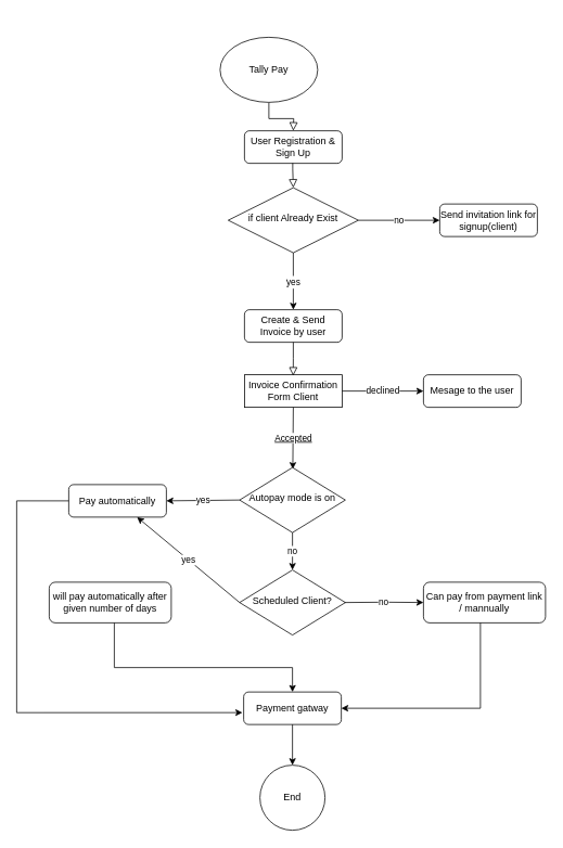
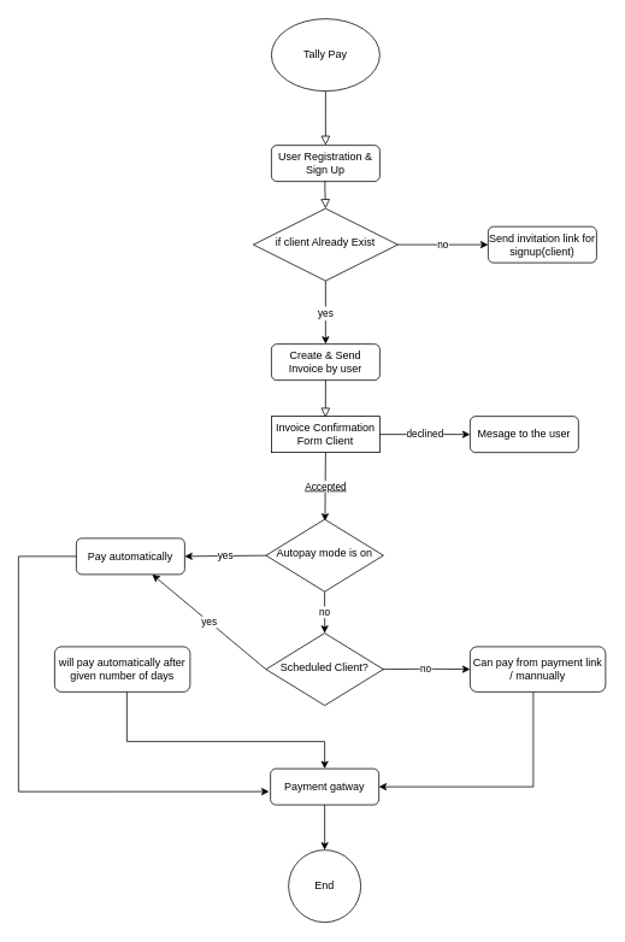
  <mxCell id="0" />
  <mxCell id="1" parent="0" />
  <mxCell id="2" value="" style="group" parent="1" vertex="1" connectable="0"><mxGeometry x="20" y="20" width="650" height="1000" as="geometry" /></mxCell>
  <mxCell id="3" value="" style="rounded=0;html=1;jettySize=auto;orthogonalLoop=1;fontSize=11;endArrow=block;endFill=0;endSize=8;strokeWidth=1;shadow=0;labelBackgroundColor=none;edgeStyle=orthogonalEdgeStyle;exitX=0.5;exitY=1;exitDx=0;exitDy=0;" parent="2" source="26" edge="1"><mxGeometry relative="1" as="geometry"><mxPoint x="340" y="90.0" as="sourcePoint" /><mxPoint x="340" y="140" as="targetPoint" /></mxGeometry></mxCell>
  <mxCell id="4" value="User Registration &amp;amp; Sign Up" style="rounded=1;whiteSpace=wrap;html=1;fontSize=12;glass=0;strokeWidth=1;shadow=0;" parent="2" vertex="1"><mxGeometry x="280" y="140" width="120" height="40" as="geometry" /></mxCell>
  <mxCell id="5" value="Send invitation link for signup(client)" style="rounded=1;whiteSpace=wrap;html=1;fontSize=12;glass=0;strokeWidth=1;shadow=0;" parent="2" vertex="1"><mxGeometry x="520" y="230" width="120" height="40" as="geometry" /></mxCell>
  <mxCell id="6" value="" style="rounded=0;html=1;jettySize=auto;orthogonalLoop=1;fontSize=11;endArrow=block;endFill=0;endSize=8;strokeWidth=1;shadow=0;labelBackgroundColor=none;edgeStyle=orthogonalEdgeStyle;exitX=0.486;exitY=0.993;exitDx=0;exitDy=0;exitPerimeter=0;entryX=0.5;entryY=0;entryDx=0;entryDy=0;" parent="2" target="7" edge="1"><mxGeometry relative="1" as="geometry"><mxPoint x="338.6" y="291.36" as="targetPoint" /><mxPoint x="339.32" y="179.72" as="sourcePoint" /><Array as="points"><mxPoint x="339" y="187" /><mxPoint x="340" y="187" /></Array></mxGeometry></mxCell>
  <mxCell id="7" value="if client Already Exist" style="rhombus;whiteSpace=wrap;html=1;shadow=0;fontFamily=Helvetica;fontSize=12;align=center;strokeWidth=1;spacing=6;spacingTop=-4;" parent="2" vertex="1"><mxGeometry x="260" y="210" width="160" height="80" as="geometry" /></mxCell>
  <mxCell id="8" value="Create &amp;amp; Send Invoice by user" style="rounded=1;whiteSpace=wrap;html=1;fontSize=12;glass=0;strokeWidth=1;shadow=0;" parent="2" vertex="1"><mxGeometry x="280" y="360" width="120" height="40" as="geometry" /></mxCell>
  <mxCell id="9" value="yes" style="endArrow=classic;html=1;rounded=0;exitX=0.5;exitY=1;exitDx=0;exitDy=0;entryX=0.5;entryY=0;entryDx=0;entryDy=0;" parent="2" source="7" target="8" edge="1"><mxGeometry relative="1" as="geometry"><mxPoint x="200" y="270" as="sourcePoint" /><mxPoint x="300" y="270" as="targetPoint" /></mxGeometry></mxCell>
  <mxCell id="10" value="yes" style="edgeLabel;resizable=0;align=center;verticalAlign=middle;horizontal=1;" parent="9" connectable="0" vertex="1"><mxGeometry relative="1" as="geometry" /></mxCell>
  <mxCell id="11" value="no" style="endArrow=classic;html=1;rounded=0;exitX=1;exitY=0.5;exitDx=0;exitDy=0;entryX=0;entryY=0.5;entryDx=0;entryDy=0;" parent="2" source="7" target="5" edge="1"><mxGeometry relative="1" as="geometry"><mxPoint x="270" y="260" as="sourcePoint" /><mxPoint x="220" y="260" as="targetPoint" /><Array as="points"><mxPoint x="470" y="250" /></Array></mxGeometry></mxCell>
  <mxCell id="12" value="Invoice Confirmation Form Client" style="whiteSpace=wrap;html=1;fontSize=12;glass=0;strokeWidth=1;shadow=0;rounded=0;" parent="2" vertex="1"><mxGeometry x="280" y="440" width="120" height="40" as="geometry" /></mxCell>
  <mxCell id="13" value="" style="rounded=0;html=1;jettySize=auto;orthogonalLoop=1;fontSize=11;endArrow=block;endFill=0;endSize=8;strokeWidth=1;shadow=0;labelBackgroundColor=none;edgeStyle=orthogonalEdgeStyle;exitX=0.5;exitY=1;exitDx=0;exitDy=0;entryX=0.499;entryY=0.029;entryDx=0;entryDy=0;entryPerimeter=0;" parent="2" source="8" target="12" edge="1"><mxGeometry relative="1" as="geometry"><mxPoint x="339.66" y="410.0" as="sourcePoint" /><mxPoint x="339.66" y="460.0" as="targetPoint" /></mxGeometry></mxCell>
  <mxCell id="14" value="Accepted" style="endArrow=classic;html=1;rounded=0;exitX=0.5;exitY=1;exitDx=0;exitDy=0;entryX=0.503;entryY=0.025;entryDx=0;entryDy=0;entryPerimeter=0;fontStyle=4" parent="2" source="12" target="19" edge="1"><mxGeometry relative="1" as="geometry"><mxPoint x="260" y="470" as="sourcePoint" /><mxPoint x="340" y="550" as="targetPoint" /></mxGeometry></mxCell>
  <mxCell id="15" value="declined" style="endArrow=classic;html=1;rounded=0;exitX=1;exitY=0.5;exitDx=0;exitDy=0;" parent="2" source="12" edge="1"><mxGeometry relative="1" as="geometry"><mxPoint x="410" y="459.58" as="sourcePoint" /><mxPoint x="500" y="460" as="targetPoint" /></mxGeometry></mxCell>
  <mxCell id="16" value="Mesage to the user" style="rounded=1;whiteSpace=wrap;html=1;fontSize=12;glass=0;strokeWidth=1;shadow=0;" parent="2" vertex="1"><mxGeometry x="500" y="440" width="120" height="40" as="geometry" /></mxCell>
  <mxCell id="17" value="Pay automatically" style="rounded=1;whiteSpace=wrap;html=1;fontSize=12;glass=0;strokeWidth=1;shadow=0;" parent="2" vertex="1"><mxGeometry x="64" y="575" width="120" height="40" as="geometry" /></mxCell>
  <mxCell id="18" value="yes" style="endArrow=classic;html=1;rounded=0;entryX=1;entryY=0.5;entryDx=0;entryDy=0;exitX=0;exitY=0.5;exitDx=0;exitDy=0;" parent="2" source="19" target="17" edge="1"><mxGeometry relative="1" as="geometry"><mxPoint x="264" y="595.0" as="sourcePoint" /><mxPoint x="274" y="652" as="targetPoint" /></mxGeometry></mxCell>
  <mxCell id="19" value="Autopay mode is on" style="rhombus;whiteSpace=wrap;html=1;shadow=0;fontFamily=Helvetica;fontSize=12;align=center;strokeWidth=1;spacing=6;spacingTop=-4;" parent="2" vertex="1"><mxGeometry x="274" y="554" width="130" height="80" as="geometry" /></mxCell>
  <mxCell id="20" value="Scheduled Client?" style="rhombus;whiteSpace=wrap;html=1;shadow=0;fontFamily=Helvetica;fontSize=12;align=center;strokeWidth=1;spacing=6;spacingTop=-4;" parent="2" vertex="1"><mxGeometry x="274" y="680" width="130" height="80" as="geometry" /></mxCell>
  <mxCell id="21" value="no" style="endArrow=classic;html=1;rounded=0;exitX=0.5;exitY=1;exitDx=0;exitDy=0;" parent="2" source="19" target="20" edge="1"><mxGeometry relative="1" as="geometry"><mxPoint x="384" y="593.0" as="sourcePoint" /><mxPoint x="504" y="595" as="targetPoint" /></mxGeometry></mxCell>
  <mxCell id="22" value="will pay automatically after given number of days" style="rounded=1;whiteSpace=wrap;html=1;fontSize=12;glass=0;strokeWidth=1;shadow=0;" parent="2" vertex="1"><mxGeometry x="40" y="695" width="150" height="50" as="geometry" /></mxCell>
  <mxCell id="23" value="yes" style="endArrow=classic;html=1;rounded=0;exitX=0;exitY=0.5;exitDx=0;exitDy=0;" parent="2" source="20" target="17" edge="1"><mxGeometry relative="1" as="geometry"><mxPoint x="274" y="719.5" as="sourcePoint" /><mxPoint x="200" y="720" as="targetPoint" /></mxGeometry></mxCell>
  <mxCell id="24" value="Can pay from payment link / mannually" style="rounded=1;whiteSpace=wrap;html=1;fontSize=12;glass=0;strokeWidth=1;shadow=0;" parent="2" vertex="1"><mxGeometry x="500" y="695" width="150" height="50" as="geometry" /></mxCell>
  <mxCell id="25" value="no" style="endArrow=classic;html=1;rounded=0;entryX=0;entryY=0.5;entryDx=0;entryDy=0;exitX=0.993;exitY=0.5;exitDx=0;exitDy=0;exitPerimeter=0;" parent="2" source="20" target="24" edge="1"><mxGeometry relative="1" as="geometry"><mxPoint x="410" y="730" as="sourcePoint" /><mxPoint x="480" y="730" as="targetPoint" /><Array as="points"><mxPoint x="454" y="719.6" /></Array></mxGeometry></mxCell>
- <mxCell id="26" value="Tally Pay" style="ellipse;whiteSpace=wrap;html=1;" parent="2" vertex="1"><mxGeometry x="250" y="25" width="120" height="80" as="geometry" /></mxCell>
+ <mxCell id="26" value="Tally Pay" style="ellipse;whiteSpace=wrap;html=1;" parent="2" vertex="1"><mxGeometry x="280" width="120" height="80" as="geometry" /></mxCell>
  <mxCell id="27" value="Payment gatway" style="rounded=1;whiteSpace=wrap;html=1;fontSize=12;glass=0;strokeWidth=1;shadow=0;" parent="2" vertex="1"><mxGeometry x="279" y="830" width="120" height="40" as="geometry" /></mxCell>
  <mxCell id="28" style="edgeStyle=orthogonalEdgeStyle;rounded=0;orthogonalLoop=1;jettySize=auto;html=1;entryX=-0.013;entryY=0.634;entryDx=0;entryDy=0;entryPerimeter=0;" parent="2" source="17" target="27" edge="1"><mxGeometry relative="1" as="geometry"><Array as="points"><mxPoint y="595" /><mxPoint y="855" /></Array></mxGeometry></mxCell>
  <mxCell id="29" style="edgeStyle=orthogonalEdgeStyle;rounded=0;orthogonalLoop=1;jettySize=auto;html=1;entryX=0.5;entryY=0;entryDx=0;entryDy=0;" parent="2" source="22" target="27" edge="1"><mxGeometry relative="1" as="geometry"><Array as="points"><mxPoint x="120" y="800" /><mxPoint x="339" y="800" /></Array></mxGeometry></mxCell>
  <mxCell id="30" value="End" style="ellipse;whiteSpace=wrap;html=1;aspect=fixed;" parent="2" vertex="1"><mxGeometry x="299" y="920" width="80" height="80" as="geometry" /></mxCell>
  <mxCell id="31" style="edgeStyle=orthogonalEdgeStyle;rounded=0;orthogonalLoop=1;jettySize=auto;html=1;entryX=1;entryY=0.5;entryDx=0;entryDy=0;" parent="2" source="24" target="27" edge="1"><mxGeometry relative="1" as="geometry"><Array as="points"><mxPoint x="570" y="850" /></Array></mxGeometry></mxCell>
  <mxCell id="32" style="edgeStyle=orthogonalEdgeStyle;rounded=0;orthogonalLoop=1;jettySize=auto;html=1;entryX=0.5;entryY=0;entryDx=0;entryDy=0;" parent="2" source="27" target="30" edge="1"><mxGeometry relative="1" as="geometry" /></mxCell>
